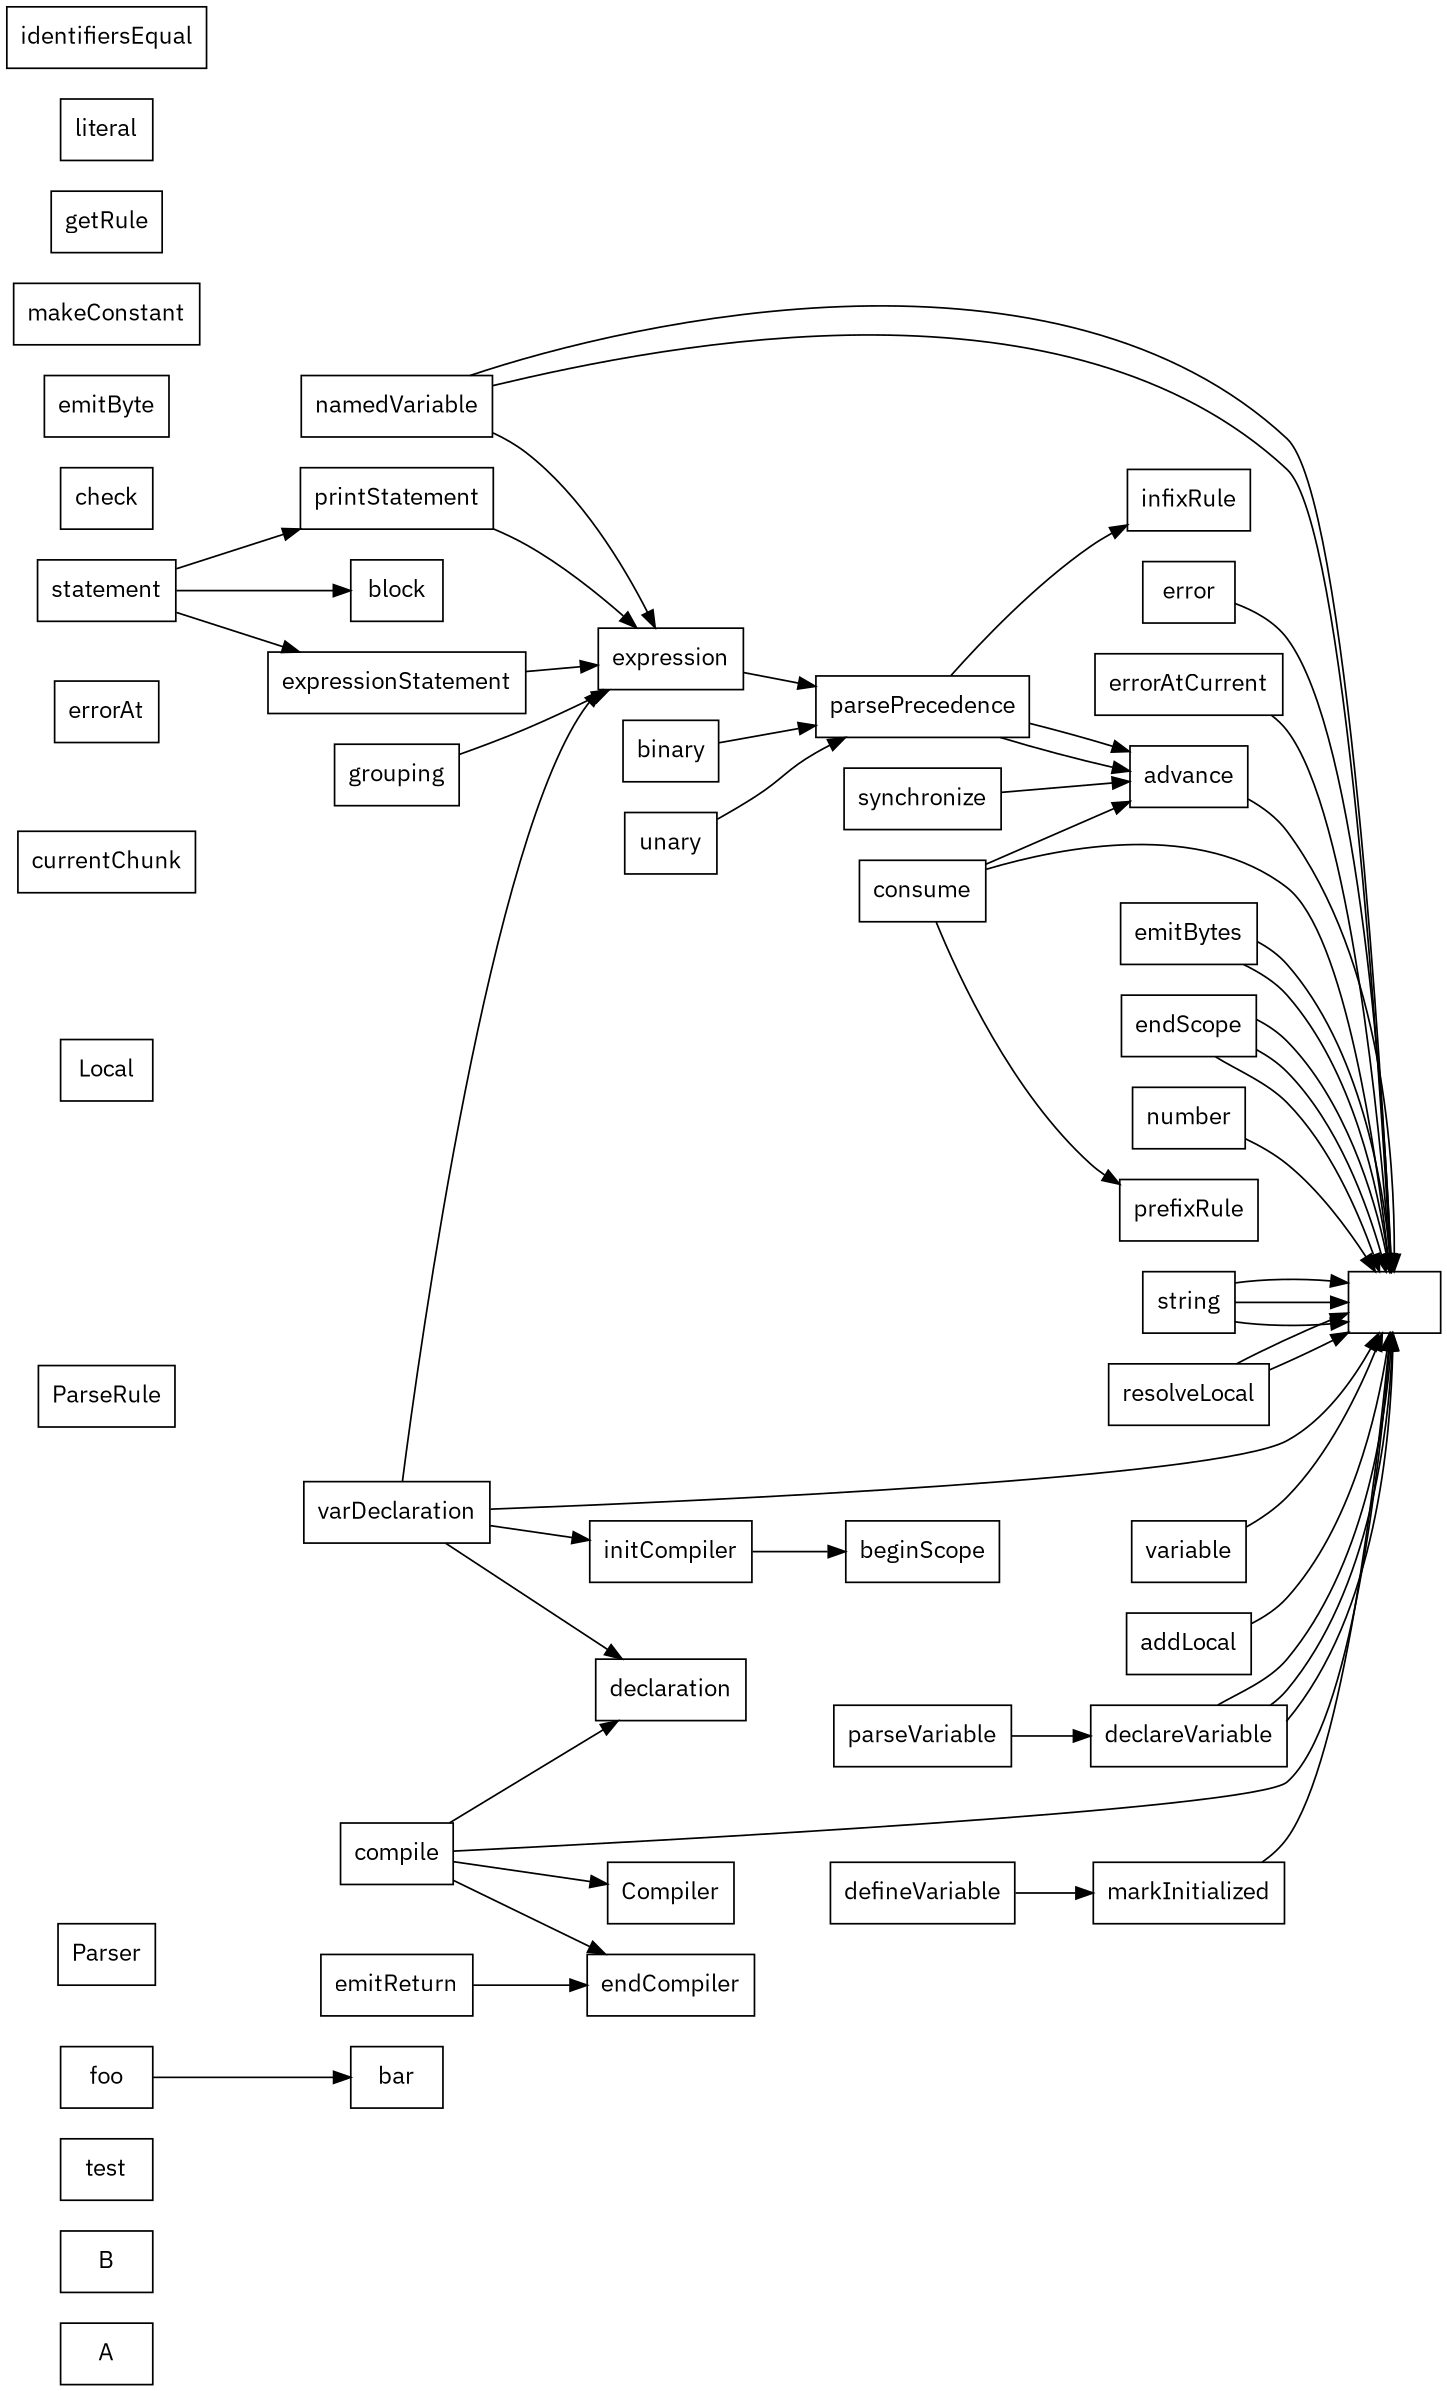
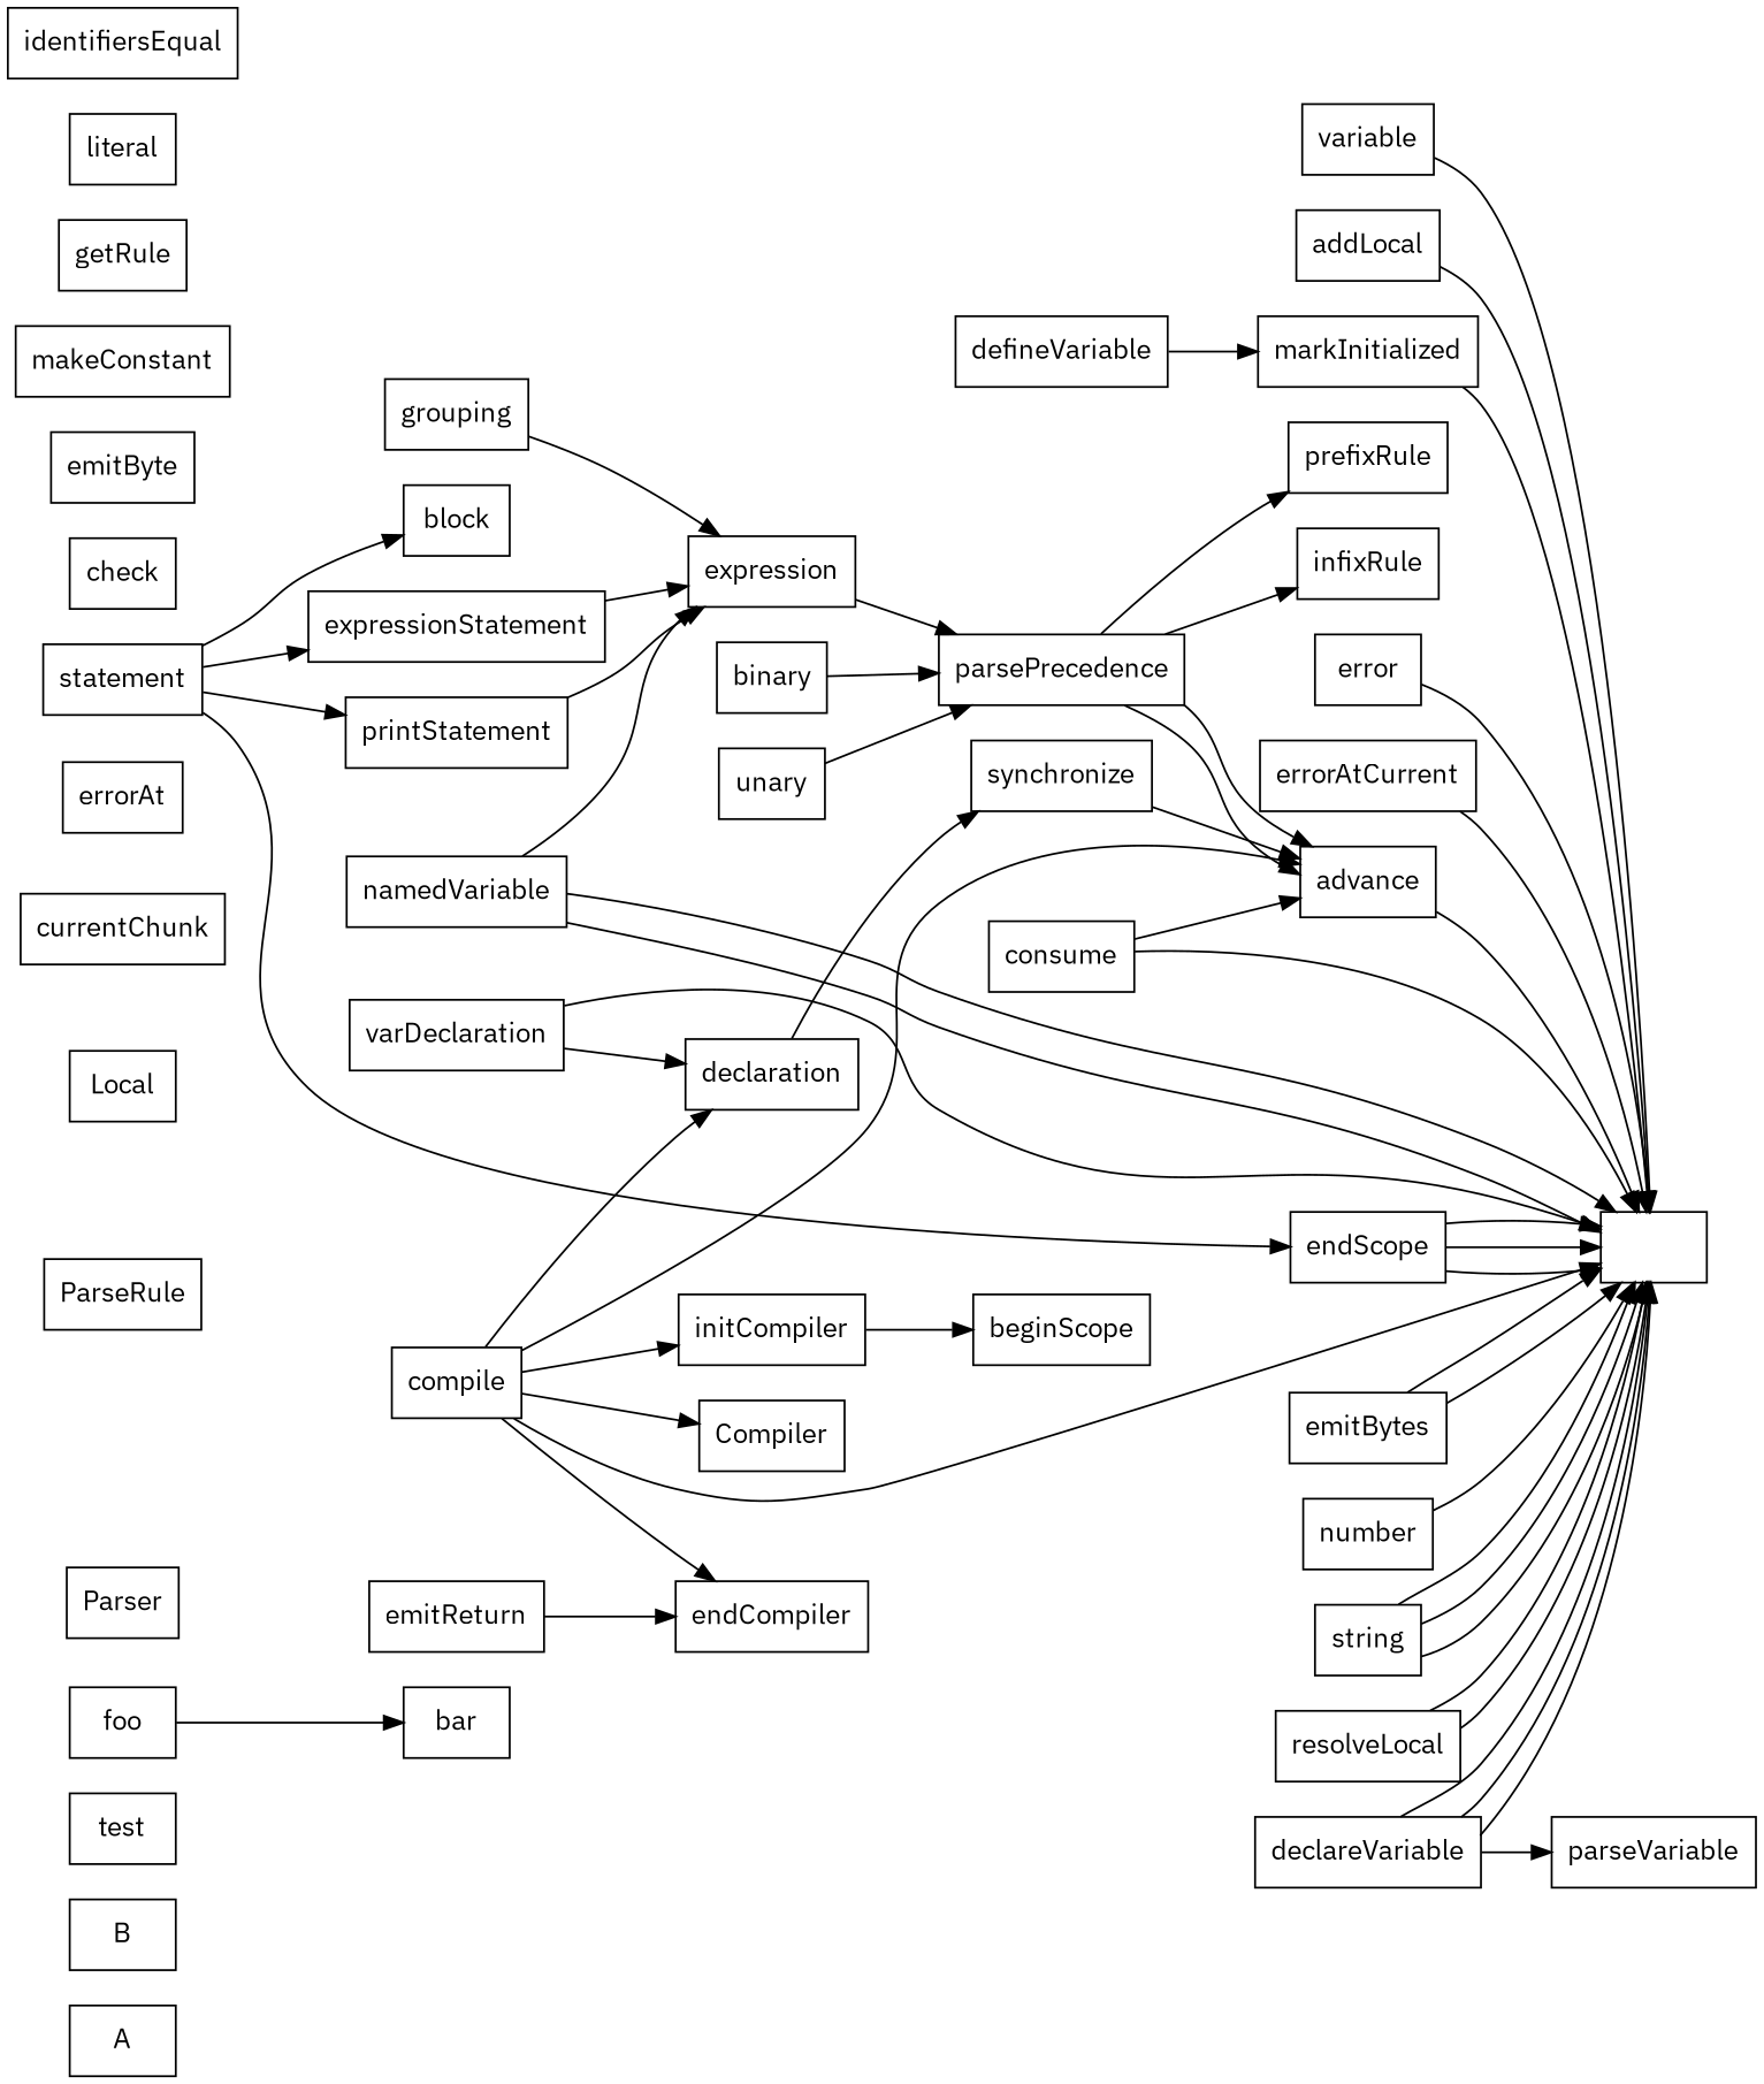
  digraph {
    fontname="IBM Plex Sans"
    rankdir=LR
    node [fontname="IBM Plex Sans" shape=box]
    edge [fontname="IBM Plex Sans"]
    A
    B
    test
    foo
    bar
    Parser
    ParseRule
    Local
    currentChunk
    errorAt
    error
    ""
    errorAtCurrent
    advance
    consume
    check
    emitByte
    emitBytes
    makeConstant
    emitReturn
    endCompiler
    endScope
    expression
    parsePrecedence
    prefixRule
    infixRule
    getRule
    binary
    literal
    grouping
    number
    string
    resolveLocal
    namedVariable
    variable
    unary
    identifiersEqual
    addLocal
    declareVariable
    parseVariable
    markInitialized
    defineVariable
    varDeclaration
    declaration
    expressionStatement
    printStatement
    synchronize
    statement
    block
    compile
    Compiler
    initCompiler
    beginScope
    foo -> bar
    error -> ""
    errorAtCurrent -> ""
    advance -> ""
    consume -> ""
    consume -> advance
    emitBytes -> ""
    emitBytes -> ""
    emitReturn -> endCompiler
    endScope -> ""
    endScope -> ""
    endScope -> ""
    expression -> parsePrecedence
    parsePrecedence -> advance
    parsePrecedence -> advance
-   consume -> prefixRule
+   parsePrecedence -> prefixRule
    parsePrecedence -> infixRule
    binary -> parsePrecedence
    grouping -> expression
    number -> ""
    string -> ""
    string -> ""
    string -> ""
    resolveLocal -> ""
    resolveLocal -> ""
    namedVariable -> ""
    namedVariable -> ""
    namedVariable -> expression
    variable -> ""
    unary -> parsePrecedence
    addLocal -> ""
    declareVariable -> ""
    declareVariable -> ""
    declareVariable -> ""
-   parseVariable -> declareVariable
+   declareVariable -> parseVariable
    markInitialized -> ""
    defineVariable -> markInitialized
    varDeclaration -> ""
-   varDeclaration -> expression
    varDeclaration -> declaration
+   declaration -> synchronize
    expressionStatement -> expression
    printStatement -> expression
    synchronize -> advance
+   statement -> endScope
    statement -> expressionStatement
    statement -> printStatement
    statement -> block
    compile -> ""
+   compile -> advance
    compile -> endCompiler
    compile -> declaration
    compile -> Compiler
-   varDeclaration -> initCompiler
+   compile -> initCompiler
    initCompiler -> beginScope
  }
